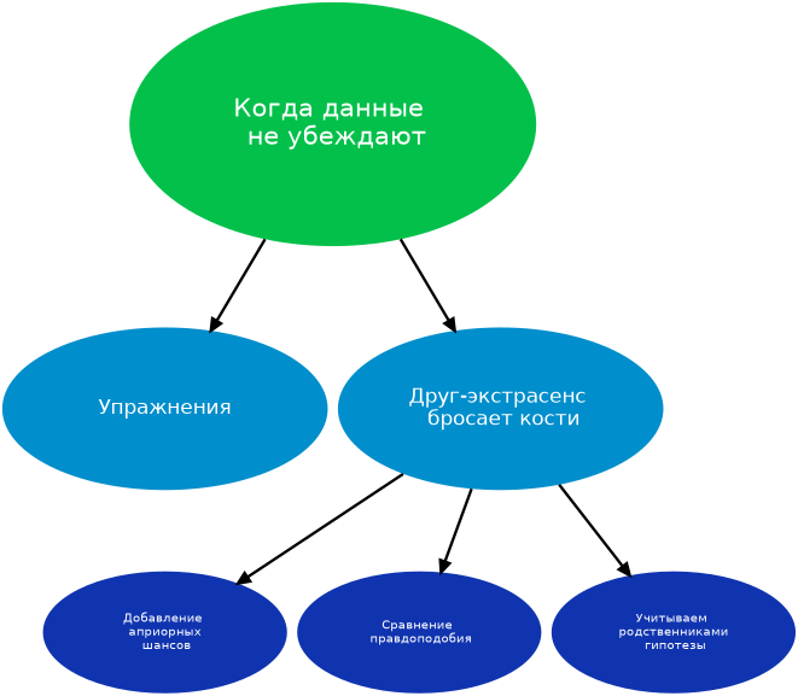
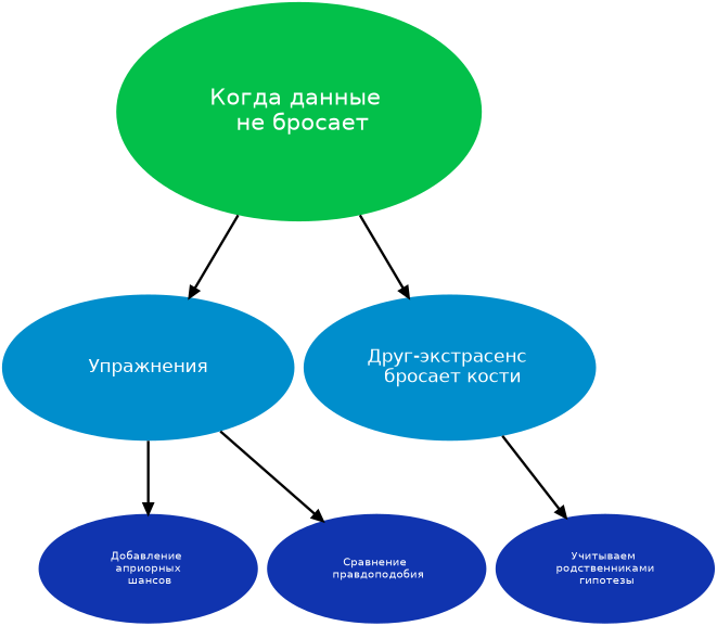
  digraph {
    fontname=Helvetica
    ranksep=2
    node [fillcolor="#1034AF" fixedsize=true fontcolor="#FFFFFF" fontname=Helvetica fontsize=22 penwidth=0 shape=ellipse style=filled]
    edge [arrowhead=normal arrowsize=2 penwidth=5]
-   n1 [fillcolor="#03C04A" fontsize=45 height=6 label="Когда данные \n не убеждают" width=10]
+   n1 [fillcolor="#03C04A" fontsize=45 height=6 label="Когда данные \n не бросает" width=10]
    n2 [fillcolor="#008ECC" fontsize=36 height=4 label="Друг-экстрасенс \n бросает кости" width=8]
    n3 [fillcolor="#008ECC" fontsize=36 height=4 label="Упражнения" width=8]
    n4 [height=3 label="Сравнение \n правдоподобия" width=6]
    n5 [height=3 label="Добавление \n априорных \n шансов" width=6]
    n6 [height=3 label="Учитываем \n родственниками \n гипотезы" width=6]
    n1 -> n2
    n1 -> n3
-   n2 -> n4
-   n2 -> n5
+   n3 -> n4
+   n3 -> n5
    n2 -> n6
  }
